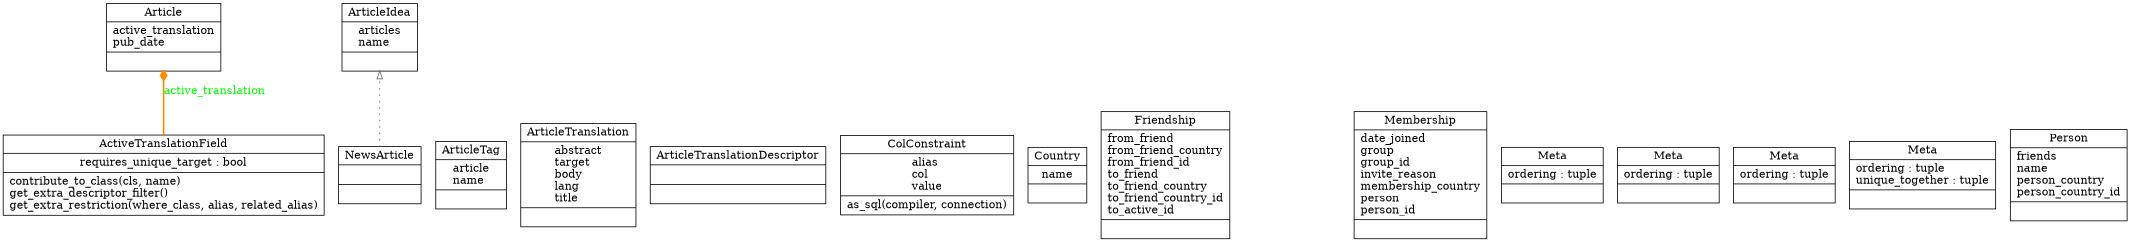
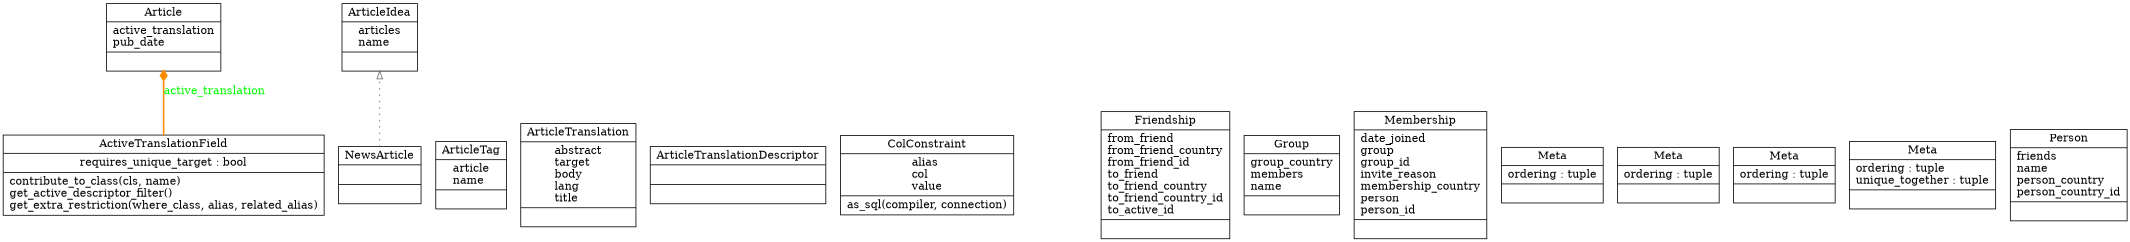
  digraph {
    rankdir=BT
    node [color=black fontcolor=black shape=record style=solid]
    edge [arrowtail=none]
-   n1 [label=<{ActiveTranslationField|requires_unique_target : bool<br ALIGN="LEFT"/>|contribute_to_class(cls, name)<br ALIGN="LEFT"/>get_extra_descriptor_filter()<br ALIGN="LEFT"/>get_extra_restriction(where_class, alias, related_alias)<br ALIGN="LEFT"/>}>]
+   n1 [label=<{ActiveTranslationField|requires_unique_target : bool<br ALIGN="LEFT"/>|contribute_to_class(cls, name)<br ALIGN="LEFT"/>get_active_descriptor_filter()<br ALIGN="LEFT"/>get_extra_restriction(where_class, alias, related_alias)<br ALIGN="LEFT"/>}>]
    n2 [label=<{Article|active_translation<br ALIGN="LEFT"/>pub_date<br ALIGN="LEFT"/>|}>]
    n3 [label=<{ArticleIdea|articles<br ALIGN="LEFT"/>name<br ALIGN="LEFT"/>|}>]
    n4 [label=<{ArticleTag|article<br ALIGN="LEFT"/>name<br ALIGN="LEFT"/>|}>]
    n5 [label=<{ArticleTranslation|abstract<br ALIGN="LEFT"/>target<br ALIGN="LEFT"/>body<br ALIGN="LEFT"/>lang<br ALIGN="LEFT"/>title<br ALIGN="LEFT"/>|}>]
    n6 [label=<{ArticleTranslationDescriptor|<br ALIGN="LEFT"/>|}>]
    n7 [label=<{ColConstraint|alias<br ALIGN="LEFT"/>col<br ALIGN="LEFT"/>value<br ALIGN="LEFT"/>|as_sql(compiler, connection)<br ALIGN="LEFT"/>}>]
-   n8 [label=<{Country|name<br ALIGN="LEFT"/>|}>]
    n9 [label=<{Friendship|from_friend<br ALIGN="LEFT"/>from_friend_country<br ALIGN="LEFT"/>from_friend_id<br ALIGN="LEFT"/>to_friend<br ALIGN="LEFT"/>to_friend_country<br ALIGN="LEFT"/>to_friend_country_id<br ALIGN="LEFT"/>to_active_id<br ALIGN="LEFT"/>|}>]
+   n10 [label=<{Group|group_country<br ALIGN="LEFT"/>members<br ALIGN="LEFT"/>name<br ALIGN="LEFT"/>|}>]
    n11 [label=<{Membership|date_joined<br ALIGN="LEFT"/>group<br ALIGN="LEFT"/>group_id<br ALIGN="LEFT"/>invite_reason<br ALIGN="LEFT"/>membership_country<br ALIGN="LEFT"/>person<br ALIGN="LEFT"/>person_id<br ALIGN="LEFT"/>|}>]
    n12 [label=<{Meta|ordering : tuple<br ALIGN="LEFT"/>|}>]
    n13 [label=<{Meta|ordering : tuple<br ALIGN="LEFT"/>|}>]
    n14 [label=<{Meta|ordering : tuple<br ALIGN="LEFT"/>|}>]
    n15 [label=<{Meta|ordering : tuple<br ALIGN="LEFT"/>unique_together : tuple<br ALIGN="LEFT"/>|}>]
    n16 [label=<{NewsArticle|<br ALIGN="LEFT"/>|}>]
    n17 [label=<{Person|friends<br ALIGN="LEFT"/>name<br ALIGN="LEFT"/>person_country<br ALIGN="LEFT"/>person_country_id<br ALIGN="LEFT"/>|}>]
    n1 -> n2 [arrowhead=diamond color=darkorange fontcolor=green label=active_translation style=bold]
    n16 -> n3 [arrowhead=empty color=gray40 style=dotted]
  }
